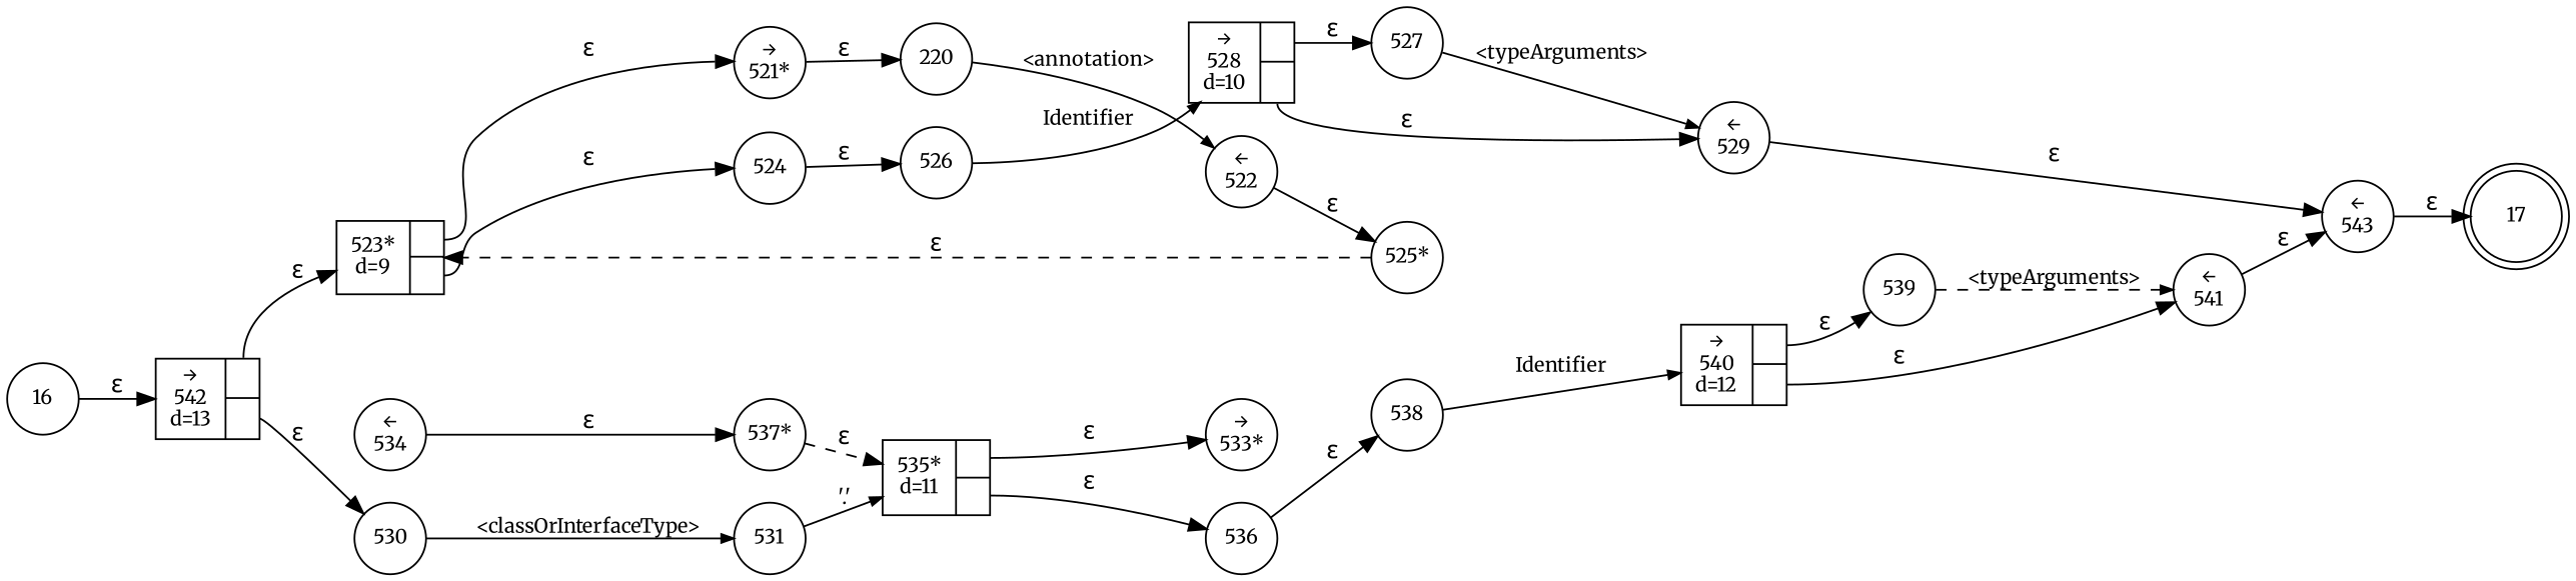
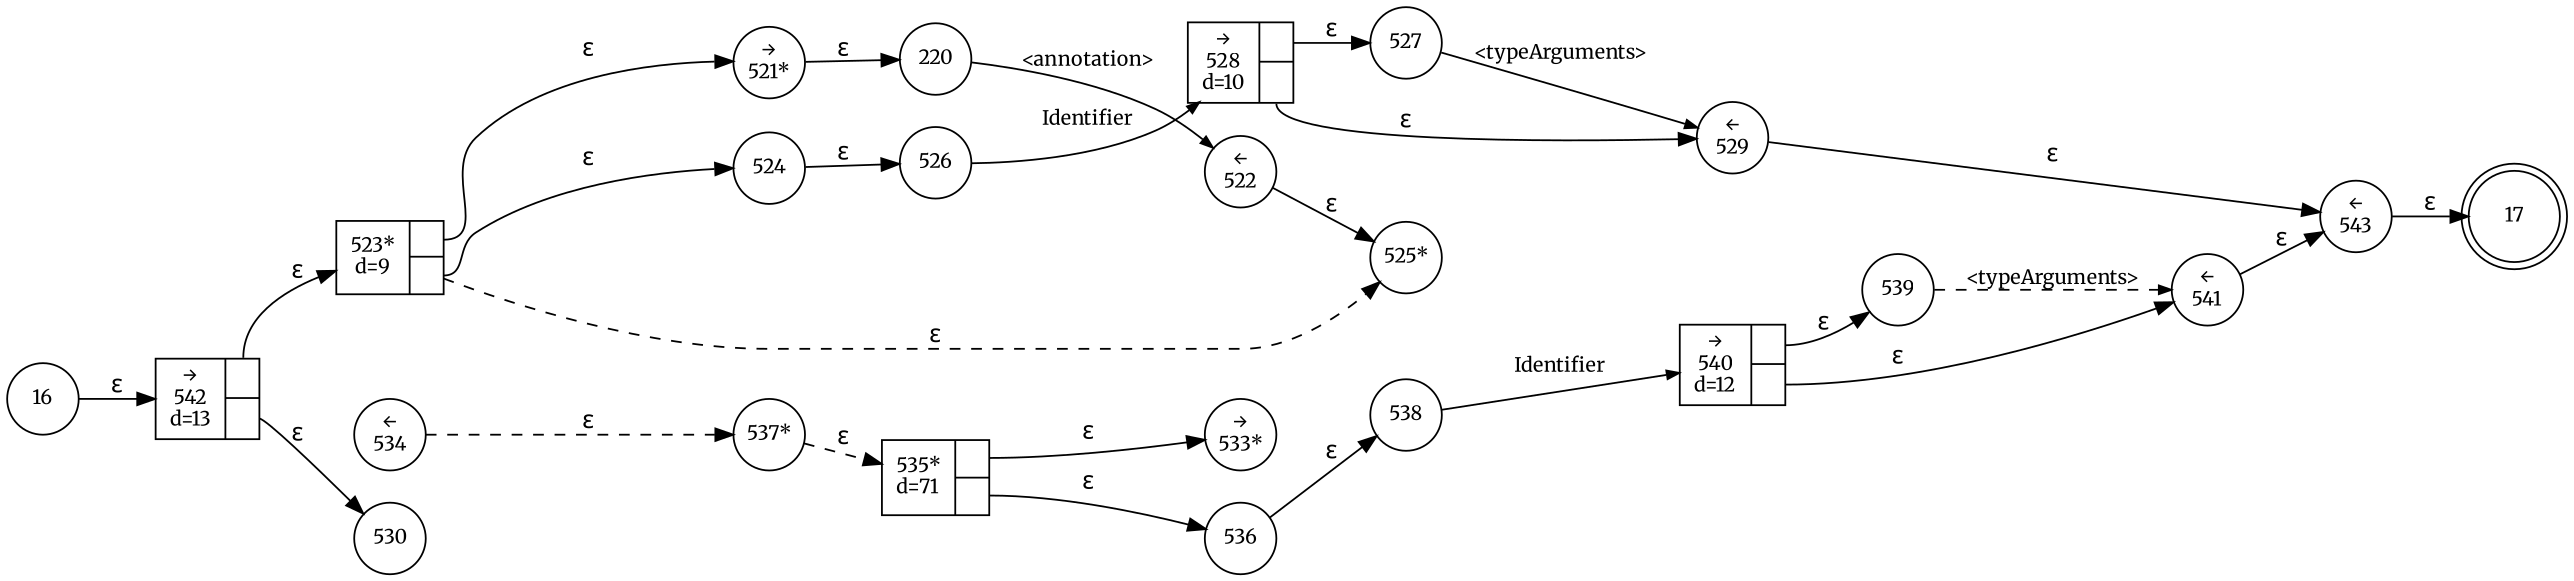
  digraph {
    fontname=Merriweather
    rankdir=LR
    node [fixedsize=true fontname=Merriweather fontsize=11 shape=circle peripheries=1]
    edge [fontname=Merriweather]
    n1 [label=17 shape=doublecircle width=.6 peripheries=""]
    n2 [label=220 width=.55]
    n3 [label="&larr;\n522" width=.55]
    n4 [label="525*" width=.55]
    n5 [label="&rarr;\n521*" width=.55]
    n6 [fixedsize=false label="{523*\nd=9|{<p0>|<p1>}}" shape=record]
    n7 [label=524 width=.55]
    n8 [label=526 width=.55]
    n9 [fixedsize=false label="{&rarr;\n528\nd=10|{<p0>|<p1>}}" shape=record]
    n10 [label=527 width=.55]
    n11 [label="&larr;\n529" width=.55]
    n12 [label="&larr;\n543" width=.55]
    n13 [label=16 width=.55]
    n14 [fixedsize=false label="{&rarr;\n542\nd=13|{<p0>|<p1>}}" shape=record]
    n15 [label=530 width=.55]
-   n16 [label=531 width=.55]
-   n17 [fixedsize=false label="{535*\nd=11|{<p0>|<p1>}}" shape=record]
+   n17 [fixedsize=false label="{535*\nd=71|{<p0>|<p1>}}" shape=record]
    n18 [label="&rarr;\n533*" width=.55]
    n19 [label=536 width=.55]
    n20 [label="&larr;\n534" width=.55]
    n21 [label="537*" width=.55]
    n22 [label=538 width=.55]
    n23 [fixedsize=false label="{&rarr;\n540\nd=12|{<p0>|<p1>}}" shape=record]
    n24 [label=539 width=.55]
    n25 [label="&larr;\n541" width=.55]
    n2 -> n3 [arrowhead=normal arrowsize=.7 fontsize=11 label="<annotation>"]
    n3 -> n4 [label="&epsilon;"]
-   n4 -> n6 [label="&epsilon;" style=dashed]
+   n6 -> n4 [label="&epsilon;" style=dashed]
    n5 -> n2 [label="&epsilon;"]
    n6 -> n5 [label="&epsilon;" tailport=p0]
    n6 -> n7 [label="&epsilon;" tailport=p1]
    n7 -> n8 [label="&epsilon;"]
    n8 -> n9 [arrowhead=normal arrowsize=.7 fontsize=11 label=Identifier]
    n9 -> n10 [label="&epsilon;" tailport=p0]
    n9 -> n11 [label="&epsilon;" tailport=p1]
    n10 -> n11 [arrowhead=normal arrowsize=.7 fontsize=11 label="<typeArguments>"]
    n11 -> n12 [label="&epsilon;"]
    n12 -> n1 [label="&epsilon;"]
    n13 -> n14 [label="&epsilon;"]
    n14 -> n6 [label="&epsilon;" tailport=p0]
    n14 -> n15 [label="&epsilon;" tailport=p1]
-   n15 -> n16 [arrowhead=normal arrowsize=.7 fontsize=11 label="<classOrInterfaceType>"]
-   n16 -> n17 [arrowhead=normal arrowsize=.7 fontsize=11 label="'.'"]
    n17 -> n18 [label="&epsilon;" tailport=p0]
    n17 -> n19 [label="&epsilon;" tailport=p1]
    n19 -> n22 [label="&epsilon;"]
-   n20 -> n21 [label="&epsilon;"]
+   n20 -> n21 [label="&epsilon;" style=dashed]
    n21 -> n17 [label="&epsilon;" style=dashed]
    n22 -> n23 [arrowhead=normal arrowsize=.7 fontsize=11 label=Identifier]
    n23 -> n24 [label="&epsilon;" tailport=p0]
    n23 -> n25 [label="&epsilon;" tailport=p1]
    n24 -> n25 [arrowhead=normal arrowsize=.7 fontsize=11 label="<typeArguments>" style=dashed]
    n25 -> n12 [label="&epsilon;"]
  }
